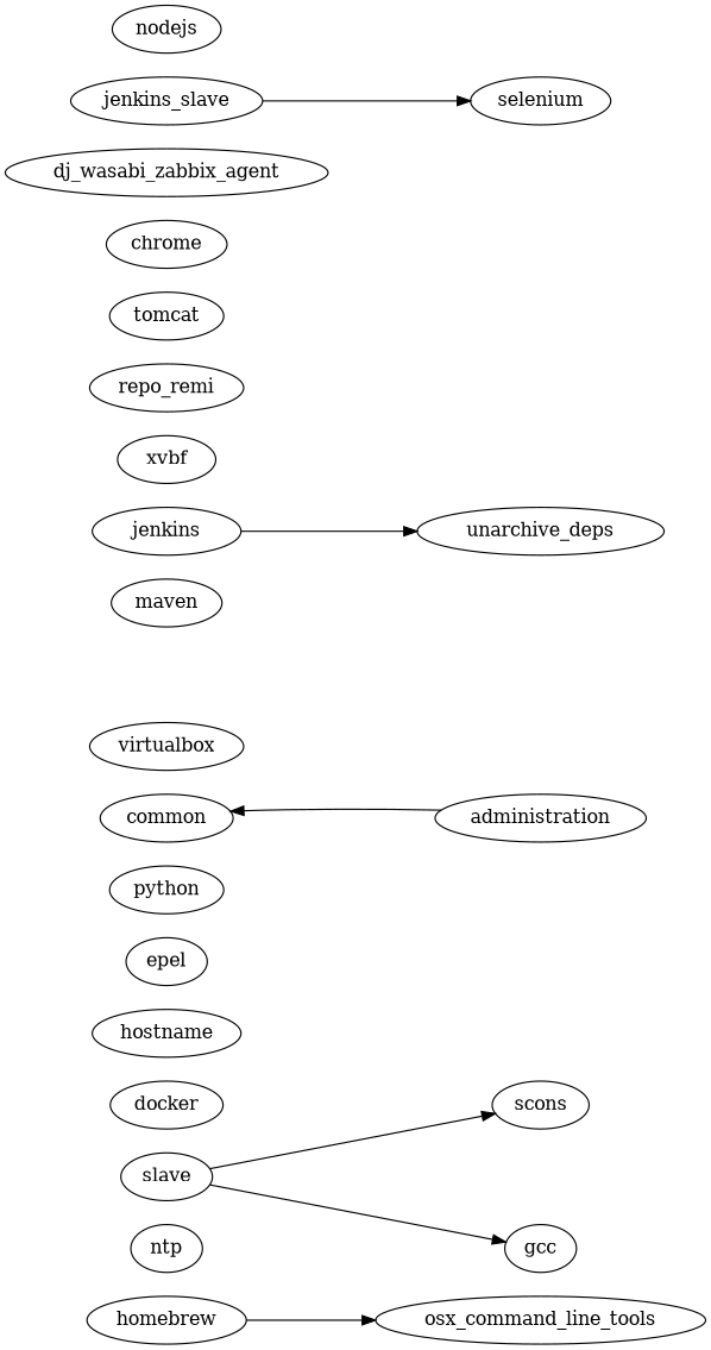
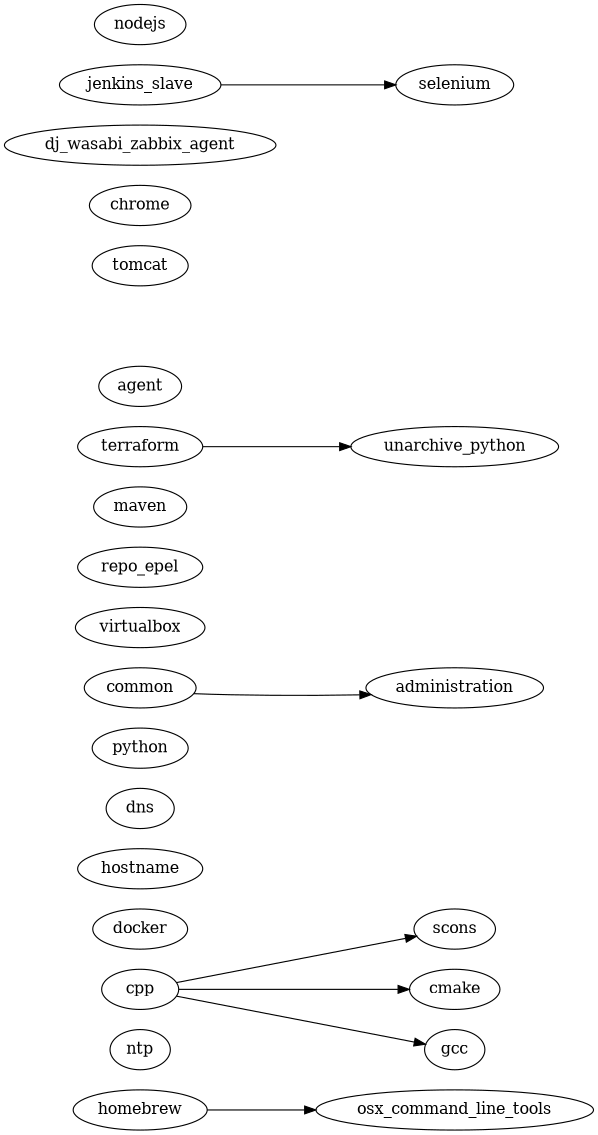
  digraph {
    rankdir=LR
    n1 [label=osx_command_line_tools]
    n2 [label=ntp]
    n3 [label=scons]
    n4 [label=docker]
    n5 [label=hostname]
-   n6 [label=epel]
+   n6 [label=dns]
    n7 [label=python]
    n8 [label=common]
+   n9 [label=cmake]
    n10 [label=virtualbox]
+   n11 [label=repo_epel]
    n12 [label=homebrew]
    n13 [label=maven]
-   n14 [label=jenkins]
-   n15 [label=unarchive_deps]
-   n16 [label=xvbf]
-   n17 [label=repo_remi]
+   n14 [label=terraform]
+   n15 [label=unarchive_python]
+   n16 [label=agent]
    n18 [label=tomcat]
    n19 [label=chrome]
    n20 [label=dj_wasabi_zabbix_agent]
    n21 [label=selenium]
    n22 [label=nodejs]
    n23 [label=jenkins_slave]
    n24 [label=gcc]
-   n25 [label=slave]
+   n25 [label=cpp]
    n26 [label=administration]
    n12 -> n1
    n14 -> n15
    n23 -> n21
    n25 -> n3
+   n25 -> n9
    n25 -> n24
-   n26 -> n8
+   n8 -> n26
  }
